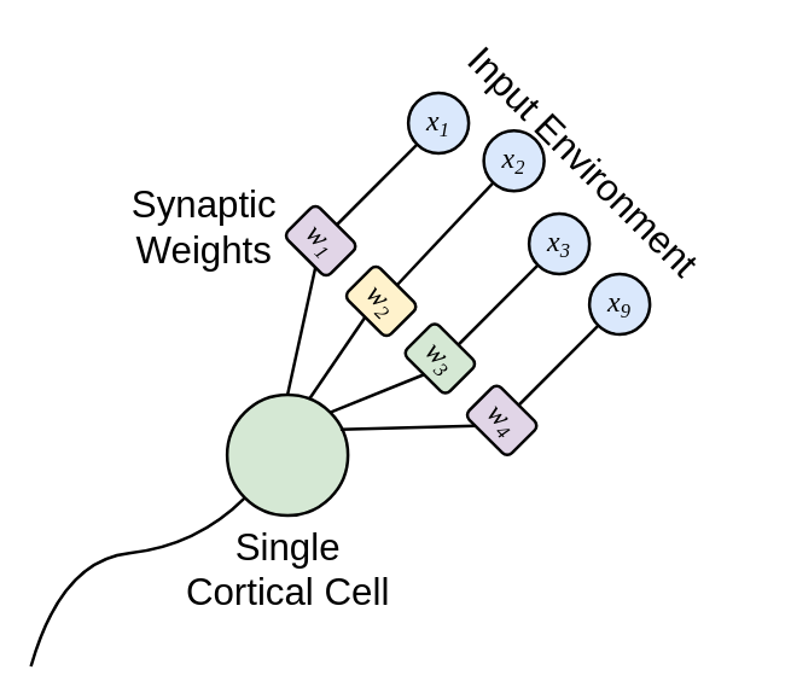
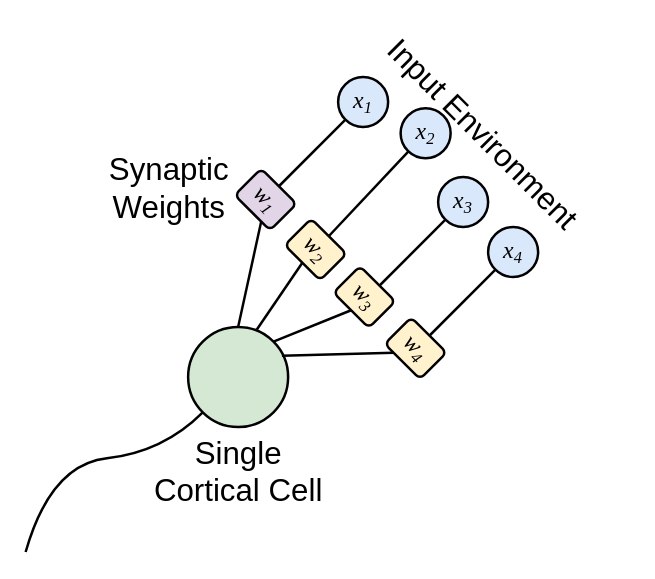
  <mxCell id="0" />
  <mxCell id="1" parent="0" />
  <mxCell id="2" value="" style="ellipse;whiteSpace=wrap;html=1;aspect=fixed;strokeWidth=2;fillColor=#d5e8d4;strokeColor=#000000;" parent="1" vertex="1"><mxGeometry x="150" y="220" width="80" height="80" as="geometry" /></mxCell>
  <mxCell id="3" value="" style="curved=1;endArrow=none;html=1;endFill=0;strokeWidth=2;exitX=0;exitY=1;exitDx=0;exitDy=0;" parent="1" source="2" edge="1"><mxGeometry width="50" height="50" relative="1" as="geometry"><mxPoint x="160" y="310" as="sourcePoint" /><mxPoint x="20" y="400" as="targetPoint" /><Array as="points"><mxPoint x="130" y="320" /><mxPoint x="40" y="330" /></Array></mxGeometry></mxCell>
  <mxCell id="4" value="" style="endArrow=none;html=1;strokeWidth=2;" parent="1" target="5" edge="1"><mxGeometry width="50" height="50" relative="1" as="geometry"><mxPoint x="220" y="110" as="sourcePoint" /><mxPoint x="260" y="80" as="targetPoint" /></mxGeometry></mxCell>
  <mxCell id="5" value="&lt;font face=&quot;Garamond&quot;&gt;&lt;i&gt;&lt;span style=&quot;font-size: 19px&quot;&gt;x&lt;/span&gt;&lt;span style=&quot;font-size: 15.833px&quot;&gt;&lt;sub&gt;1&lt;/sub&gt;&lt;/span&gt;&lt;/i&gt;&lt;/font&gt;" style="ellipse;whiteSpace=wrap;html=1;aspect=fixed;strokeColor=#000000;strokeWidth=2;fillColor=#dae8fc;" parent="1" vertex="1"><mxGeometry x="270" y="20" width="40" height="40" as="geometry" /></mxCell>
  <mxCell id="6" value="" style="endArrow=none;html=1;strokeWidth=2;" parent="1" target="7" edge="1"><mxGeometry width="50" height="50" relative="1" as="geometry"><mxPoint x="260" y="150" as="sourcePoint" /><mxPoint x="300" y="120" as="targetPoint" /></mxGeometry></mxCell>
  <mxCell id="7" value="&lt;i style=&quot;font-family: &amp;#34;garamond&amp;#34; ; font-size: 19px&quot;&gt;x&lt;/i&gt;&lt;i style=&quot;font-family: &amp;#34;garamond&amp;#34; ; font-size: 15.833px&quot;&gt;&lt;sub&gt;2&lt;/sub&gt;&lt;/i&gt;" style="ellipse;whiteSpace=wrap;html=1;aspect=fixed;strokeColor=#000000;strokeWidth=2;fillColor=#dae8fc;" parent="1" vertex="1"><mxGeometry x="320" y="45" width="40" height="40" as="geometry" /></mxCell>
  <mxCell id="8" value="" style="endArrow=none;html=1;strokeWidth=2;" parent="1" target="9" edge="1"><mxGeometry width="50" height="50" relative="1" as="geometry"><mxPoint x="300" y="190" as="sourcePoint" /><mxPoint x="340" y="160" as="targetPoint" /></mxGeometry></mxCell>
  <mxCell id="9" value="&lt;i style=&quot;font-family: &amp;#34;garamond&amp;#34; ; font-size: 19px&quot;&gt;x&lt;/i&gt;&lt;i style=&quot;font-family: &amp;#34;garamond&amp;#34; ; font-size: 15.833px&quot;&gt;&lt;sub&gt;3&lt;/sub&gt;&lt;/i&gt;" style="ellipse;whiteSpace=wrap;html=1;aspect=fixed;strokeColor=#000000;strokeWidth=2;fillColor=#dae8fc;" parent="1" vertex="1"><mxGeometry x="350" y="100" width="40" height="40" as="geometry" /></mxCell>
  <mxCell id="10" value="" style="endArrow=none;html=1;strokeWidth=2;" parent="1" target="11" edge="1"><mxGeometry width="50" height="50" relative="1" as="geometry"><mxPoint x="340" y="230" as="sourcePoint" /><mxPoint x="380" y="200" as="targetPoint" /></mxGeometry></mxCell>
- <mxCell id="11" value="&lt;i style=&quot;font-family: &amp;#34;garamond&amp;#34; ; font-size: 19px&quot;&gt;x&lt;/i&gt;&lt;i style=&quot;font-family: &amp;#34;garamond&amp;#34; ; font-size: 15.833px&quot;&gt;&lt;sub&gt;9&lt;/sub&gt;&lt;/i&gt;" style="ellipse;whiteSpace=wrap;html=1;aspect=fixed;strokeColor=#000000;strokeWidth=2;fillColor=#dae8fc;" parent="1" vertex="1"><mxGeometry x="390" y="140" width="40" height="40" as="geometry" /></mxCell>
+ <mxCell id="11" value="&lt;i style=&quot;font-family: &amp;#34;garamond&amp;#34; ; font-size: 19px&quot;&gt;x&lt;/i&gt;&lt;i style=&quot;font-family: &amp;#34;garamond&amp;#34; ; font-size: 15.833px&quot;&gt;&lt;sub&gt;4&lt;/sub&gt;&lt;/i&gt;" style="ellipse;whiteSpace=wrap;html=1;aspect=fixed;strokeColor=#000000;strokeWidth=2;fillColor=#dae8fc;" parent="1" vertex="1"><mxGeometry x="390" y="140" width="40" height="40" as="geometry" /></mxCell>
  <mxCell id="12" value="&lt;font face=&quot;Garamond&quot;&gt;&lt;i style=&quot;font-size: 19px&quot;&gt;w&lt;/i&gt;&lt;i style=&quot;font-size: 15.833px&quot;&gt;&lt;sub&gt;1&lt;/sub&gt;&lt;/i&gt;&lt;/font&gt;" style="rounded=1;whiteSpace=wrap;html=1;strokeColor=#000000;strokeWidth=2;rotation=45;fillColor=#e1d5e7;" parent="1" vertex="1"><mxGeometry x="192" y="103" width="40" height="30" as="geometry" /></mxCell>
  <mxCell id="13" value="&lt;font face=&quot;Garamond&quot;&gt;&lt;i style=&quot;font-size: 19px&quot;&gt;w&lt;/i&gt;&lt;i style=&quot;font-size: 15.833px&quot;&gt;&lt;sub&gt;2&lt;/sub&gt;&lt;/i&gt;&lt;/font&gt;" style="rounded=1;whiteSpace=wrap;html=1;strokeColor=#000000;strokeWidth=2;rotation=45;fillColor=#fff2cc;" parent="1" vertex="1"><mxGeometry x="232" y="143" width="40" height="30" as="geometry" /></mxCell>
- <mxCell id="14" value="&lt;font face=&quot;Garamond&quot;&gt;&lt;i style=&quot;font-size: 19px&quot;&gt;w&lt;/i&gt;&lt;i style=&quot;font-size: 15.833px&quot;&gt;&lt;sub&gt;3&lt;/sub&gt;&lt;/i&gt;&lt;/font&gt;" style="rounded=1;whiteSpace=wrap;html=1;strokeColor=#000000;strokeWidth=2;rotation=45;fillColor=#d5e8d4;" parent="1" vertex="1"><mxGeometry x="271" y="181" width="40" height="30" as="geometry" /></mxCell>
- <mxCell id="15" value="&lt;font face=&quot;Garamond&quot;&gt;&lt;i style=&quot;font-size: 19px&quot;&gt;w&lt;/i&gt;&lt;i style=&quot;font-size: 15.833px&quot;&gt;&lt;sub&gt;4&lt;/sub&gt;&lt;/i&gt;&lt;/font&gt;" style="rounded=1;whiteSpace=wrap;html=1;strokeColor=#000000;strokeWidth=2;rotation=45;fillColor=#e1d5e7;" parent="1" vertex="1"><mxGeometry x="312" y="222" width="40" height="30" as="geometry" /></mxCell>
+ <mxCell id="14" value="&lt;font face=&quot;Garamond&quot;&gt;&lt;i style=&quot;font-size: 19px&quot;&gt;w&lt;/i&gt;&lt;i style=&quot;font-size: 15.833px&quot;&gt;&lt;sub&gt;3&lt;/sub&gt;&lt;/i&gt;&lt;/font&gt;" style="rounded=1;whiteSpace=wrap;html=1;strokeColor=#000000;strokeWidth=2;rotation=45;fillColor=#fff2cc;" parent="1" vertex="1"><mxGeometry x="271" y="181" width="40" height="30" as="geometry" /></mxCell>
+ <mxCell id="15" value="&lt;font face=&quot;Garamond&quot;&gt;&lt;i style=&quot;font-size: 19px&quot;&gt;w&lt;/i&gt;&lt;i style=&quot;font-size: 15.833px&quot;&gt;&lt;sub&gt;4&lt;/sub&gt;&lt;/i&gt;&lt;/font&gt;" style="rounded=1;whiteSpace=wrap;html=1;strokeColor=#000000;strokeWidth=2;rotation=45;fillColor=#fff2cc;" parent="1" vertex="1"><mxGeometry x="312" y="222" width="40" height="30" as="geometry" /></mxCell>
  <mxCell id="16" value="" style="endArrow=none;html=1;strokeWidth=2;exitX=0.5;exitY=0;exitDx=0;exitDy=0;entryX=0.75;entryY=1;entryDx=0;entryDy=0;" parent="1" source="2" target="12" edge="1"><mxGeometry width="50" height="50" relative="1" as="geometry"><mxPoint x="230" y="120" as="sourcePoint" /><mxPoint x="140" y="150" as="targetPoint" /></mxGeometry></mxCell>
  <mxCell id="17" value="" style="endArrow=none;html=1;strokeWidth=2;entryX=0.5;entryY=1;entryDx=0;entryDy=0;" parent="1" target="13" edge="1"><mxGeometry width="50" height="50" relative="1" as="geometry"><mxPoint x="205" y="222" as="sourcePoint" /><mxPoint x="218.464" y="145.678" as="targetPoint" /></mxGeometry></mxCell>
  <mxCell id="18" value="" style="endArrow=none;html=1;strokeWidth=2;entryX=0.5;entryY=1;entryDx=0;entryDy=0;exitX=1;exitY=0;exitDx=0;exitDy=0;" parent="1" source="2" target="14" edge="1"><mxGeometry width="50" height="50" relative="1" as="geometry"><mxPoint x="215" y="232" as="sourcePoint" /><mxPoint x="251.393" y="178.607" as="targetPoint" /></mxGeometry></mxCell>
  <mxCell id="19" value="" style="endArrow=none;html=1;strokeWidth=2;exitX=0.938;exitY=0.288;exitDx=0;exitDy=0;entryX=0.25;entryY=1;entryDx=0;entryDy=0;exitPerimeter=0;" parent="1" source="2" target="15" edge="1"><mxGeometry width="50" height="50" relative="1" as="geometry"><mxPoint x="200" y="230" as="sourcePoint" /><mxPoint x="218.464" y="145.678" as="targetPoint" /></mxGeometry></mxCell>
  <mxCell id="20" value="&lt;font style=&quot;font-size: 25px&quot;&gt;Input Environment&lt;/font&gt;" style="text;html=1;strokeColor=none;fillColor=none;align=center;verticalAlign=middle;whiteSpace=wrap;rounded=0;rotation=45;" parent="1" vertex="1"><mxGeometry x="272" y="30" width="230" height="70" as="geometry" /></mxCell>
  <mxCell id="21" value="&lt;font style=&quot;font-size: 25px&quot;&gt;Synaptic&lt;br&gt;Weights&lt;br&gt;&lt;/font&gt;" style="text;html=1;strokeColor=none;fillColor=none;align=center;verticalAlign=middle;whiteSpace=wrap;rounded=0;rotation=0;" parent="1" vertex="1"><mxGeometry x="70" y="73" width="130" height="70" as="geometry" /></mxCell>
  <mxCell id="22" value="&lt;font style=&quot;font-size: 25px&quot;&gt;Single Cortical Cell&lt;br&gt;&lt;/font&gt;" style="text;html=1;strokeColor=none;fillColor=none;align=center;verticalAlign=middle;whiteSpace=wrap;rounded=0;rotation=0;" parent="1" vertex="1"><mxGeometry x="112.5" y="300" width="155" height="70" as="geometry" /></mxCell>
